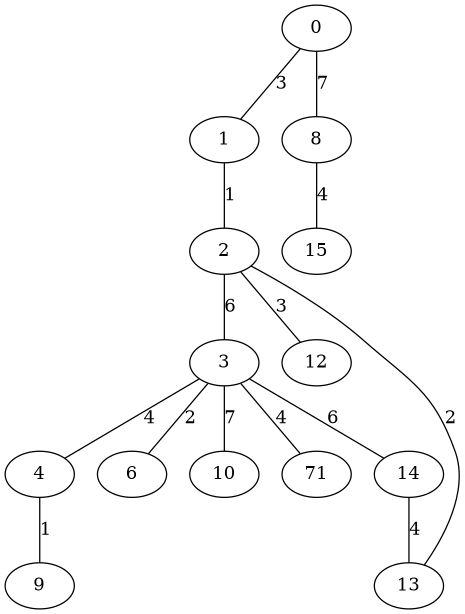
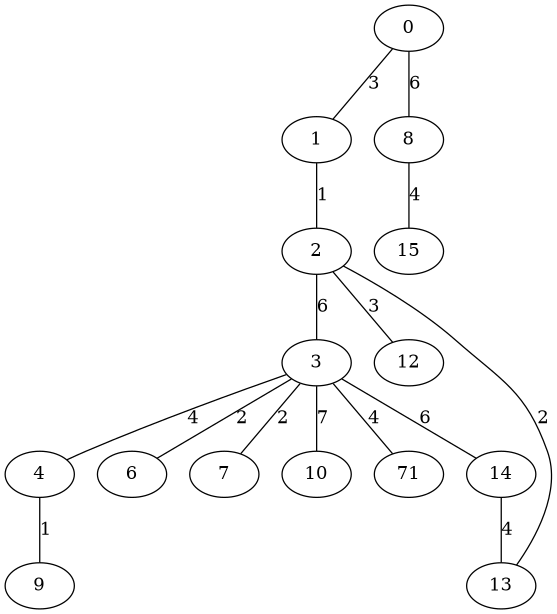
  graph {
    node [habit=8 x=6 y=8]
    edge [weight=4]
    0 [x=4 y=7]
    1 [habit=9 x=5 y=6]
    8 [habit=9 x=2]
    2 [habit=10 y=5]
    15 [habit=3 x=1 y=10]
    3 [habit=7 x=8 y=6]
    12 [base=2 y=3]
    13 [habit=6]
    4 [x=9 y=3]
    6 [base=1 habit=4 x=8 y=4]
+   7 [habit=6 x=8]
    10 [habit=12 x=10 y=7]
    n13 [habit=7 label=71 x=9 y=9]
    14 [habit=5 x=7 y=9]
    9 [habit=11 x=10 y=2]
    0 -- 1 [label=3 weight=6]
-   0 -- 8 [label=7 weight=7]
+   0 -- 8 [label=6 weight=7]
    1 -- 2 [label=1 weight=1]
    8 -- 15 [label=4]
    2 -- 3 [label=6 weight=6]
    2 -- 12 [label=3 weight=3]
    2 -- 13 [label=2 weight=2]
    3 -- 4 [label=4]
    3 -- 6 [label=2 weight=2]
+   3 -- 7 [label=2 weight=2]
    3 -- 10 [label=7 weight=7]
    3 -- n13 [label=4]
    3 -- 14 [label=6 weight=6]
    4 -- 9 [label=1 weight=1]
    14 -- 13 [label=4]
  }
